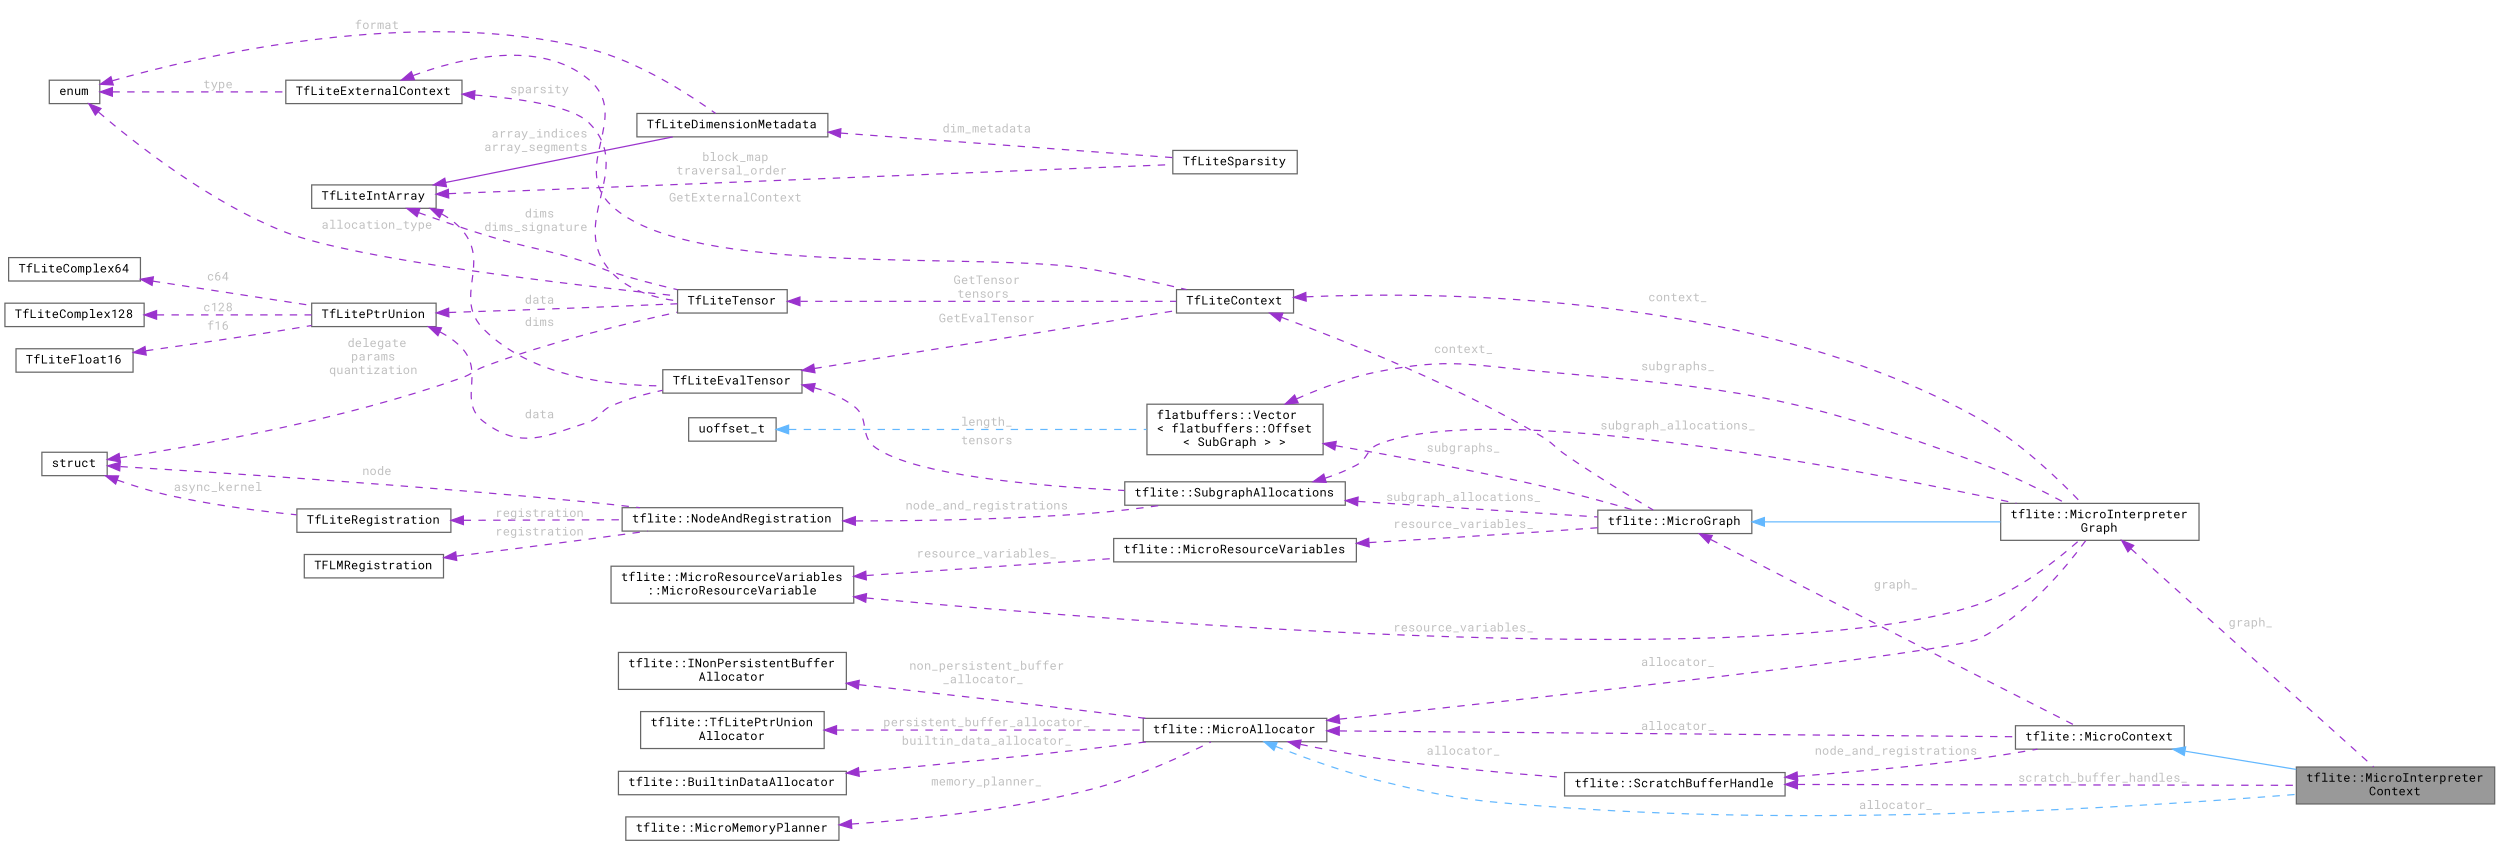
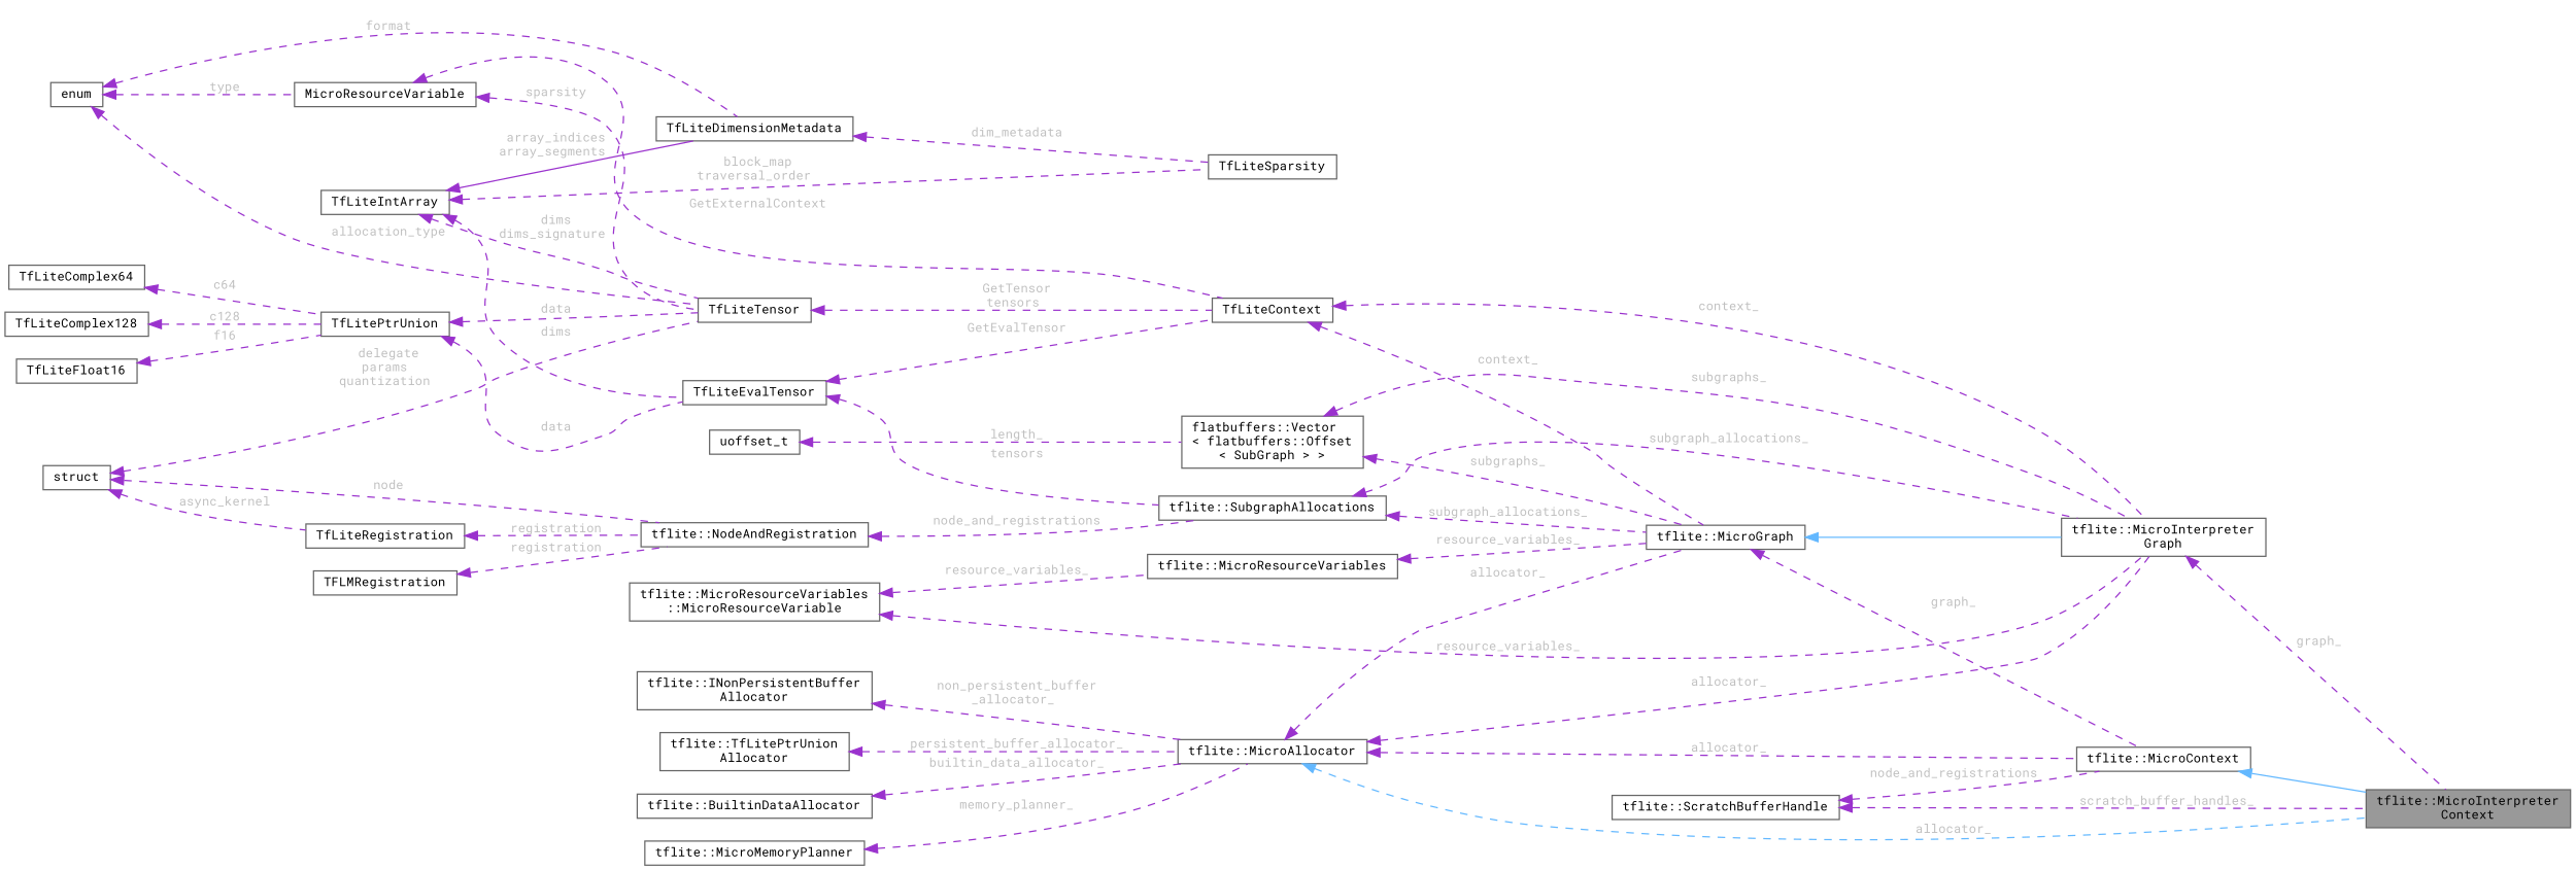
  digraph {
    fontname="Roboto Mono"
    rankdir=LR
    node [color=gray40 fillcolor=white fontname="Roboto Mono" fontsize=10 shape=box style=filled]
    edge [color=darkorchid3 dir=back fontname="Roboto Mono" fontsize=10 labelfontname=Helvetica labelfontsize=10 style=dashed fontcolor=grey]
    n1 [fillcolor=grey60 fontcolor=black height=0.2 label="tflite::MicroInterpreter\lContext" width=0.4]
    n2 [height=0.2 label="tflite::MicroContext" width=0.4]
    n3 [height=0.2 label="tflite::MicroAllocator" width=0.4]
    n4 [height=0.2 label="tflite::MicroGraph" width=0.4]
    n5 [height=0.2 label="tflite::MicroInterpreter\lGraph" width=0.4]
    n6 [height=0.2 label="tflite::INonPersistentBuffer\lAllocator" width=0.4]
    n7 [height=0.2 label="tflite::TfLitePtrUnion\lAllocator" width=0.4]
    n8 [height=0.2 label="tflite::BuiltinDataAllocator" width=0.4]
    n9 [height=0.2 label="tflite::MicroMemoryPlanner" width=0.4]
    n10 [height=0.2 label=TfLiteContext width=0.4]
    n11 [height=0.2 label=TfLiteTensor width=0.4]
    n12 [height=0.2 label=TfLitePtrUnion width=0.4]
    n13 [height=0.2 label=TfLiteEvalTensor width=0.4]
    n14 [height=0.2 label="tflite::SubgraphAllocations" width=0.4]
    n15 [height=0.2 label=TfLiteFloat16 width=0.4]
    n16 [height=0.2 label=TfLiteComplex64 width=0.4]
    n17 [height=0.2 label=TfLiteComplex128 width=0.4]
    n18 [height=0.2 label=TfLiteIntArray width=0.4]
    n19 [height=0.2 label=TfLiteSparsity width=0.4]
    n20 [height=0.2 label=TfLiteDimensionMetadata width=0.4]
    n21 [height=0.2 label=struct width=0.4]
    n22 [height=0.2 label="tflite::NodeAndRegistration" width=0.4]
    n23 [height=0.2 label=TfLiteRegistration width=0.4]
    n24 [height=0.2 label=enum width=0.4]
-   n25 [height=0.2 label=TfLiteExternalContext width=0.4]
+   n25 [height=0.2 label=MicroResourceVariable width=0.4]
    n26 [height=0.2 label=TFLMRegistration width=0.4]
    n27 [height=0.2 label="tflite::MicroResourceVariables" width=0.4]
    n28 [height=0.2 label="tflite::MicroResourceVariables\l::MicroResourceVariable" width=0.4]
    n29 [height=0.2 label="flatbuffers::Vector\l\< flatbuffers::Offset\l\< SubGraph \> \>" width=0.4]
    n30 [height=0.2 label=uoffset_t width=0.4]
    n31 [height=0.2 label="tflite::ScratchBufferHandle" width=0.4]
    n2 -> n1 [color=steelblue1 style=solid fontcolor=""]
    n3 -> n1 [color=steelblue1 label=" allocator_"]
    n3 -> n2 [label=" allocator_"]
-   n3 -> n31 [label=" allocator_"]
+   n3 -> n4 [label=" allocator_"]
    n3 -> n5 [label=" allocator_"]
    n4 -> n2 [label=" graph_"]
    n4 -> n5 [color=steelblue1 style=solid fontcolor=""]
    n5 -> n1 [label=" graph_"]
    n6 -> n3 [label=" non_persistent_buffer\l_allocator_"]
    n7 -> n3 [label=" persistent_buffer_allocator_"]
    n8 -> n3 [label=" builtin_data_allocator_"]
    n9 -> n3 [label=" memory_planner_"]
    n10 -> n4 [label=" context_"]
    n10 -> n5 [label=" context_"]
    n11 -> n10 [label=" GetTensor\ntensors"]
    n12 -> n11 [label=" data"]
    n12 -> n13 [label=" data"]
    n13 -> n10 [label=" GetEvalTensor"]
    n13 -> n14 [label=" tensors"]
    n14 -> n4 [label=" subgraph_allocations_"]
    n14 -> n5 [label=" subgraph_allocations_"]
    n15 -> n12 [label=" f16"]
    n16 -> n12 [label=" c64"]
    n17 -> n12 [label=" c128"]
    n18 -> n11 [label=" dims\ndims_signature"]
    n18 -> n13 [label=" dims"]
    n18 -> n19 [label=" block_map\ntraversal_order"]
    n18 -> n20 [label=" array_indices\narray_segments" style=solid]
    n20 -> n19 [label=" dim_metadata"]
    n21 -> n11 [label=" delegate\nparams\nquantization"]
    n21 -> n22 [label=" node"]
    n21 -> n23 [label=" async_kernel"]
    n22 -> n14 [label=" node_and_registrations"]
    n23 -> n22 [label=" registration"]
    n24 -> n11 [label=" allocation_type"]
    n24 -> n20 [label=" format"]
    n24 -> n25 [label=" type"]
    n25 -> n10 [label=" GetExternalContext"]
    n25 -> n11 [label=" sparsity"]
    n26 -> n22 [label=" registration"]
    n27 -> n4 [label=" resource_variables_"]
    n28 -> n5 [label=" resource_variables_"]
    n28 -> n27 [label=" resource_variables_"]
    n29 -> n4 [label=" subgraphs_"]
    n29 -> n5 [label=" subgraphs_"]
-   n30 -> n29 [color=steelblue1 label=" length_"]
+   n30 -> n29 [label=" length_"]
    n31 -> n1 [label=" scratch_buffer_handles_"]
    n31 -> n2 [label=" node_and_registrations"]
  }
